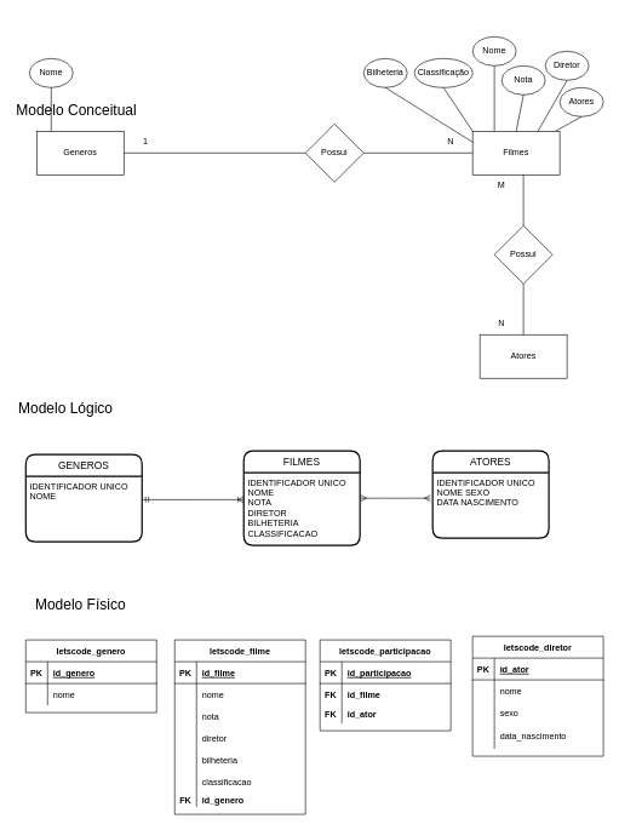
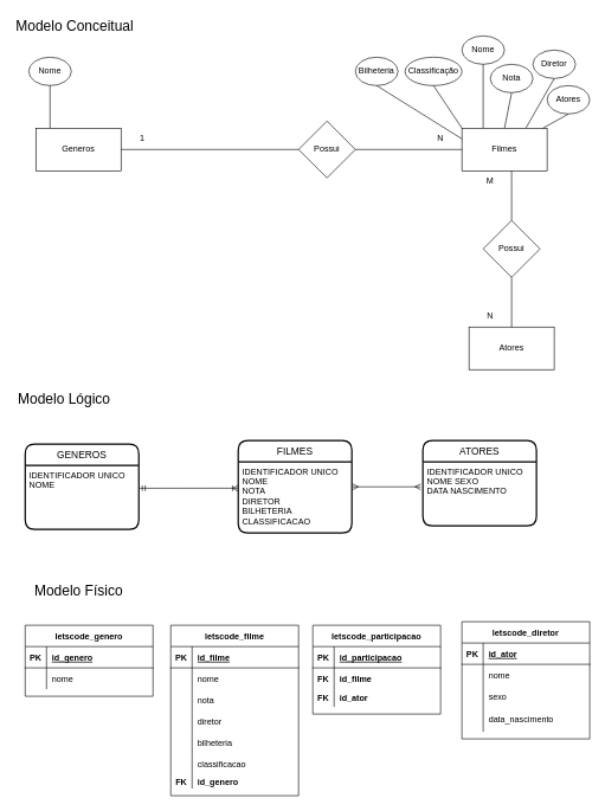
  <mxCell id="0" />
  <mxCell id="1" parent="0" />
  <mxCell id="2" value="Generos" style="rounded=0;whiteSpace=wrap;html=1;" vertex="1" parent="1"><mxGeometry x="50" y="180" width="120" height="60" as="geometry" /></mxCell>
  <mxCell id="3" value="Filmes" style="rounded=0;whiteSpace=wrap;html=1;" vertex="1" parent="1"><mxGeometry x="650" y="180" width="120" height="60" as="geometry" /></mxCell>
  <mxCell id="4" value="Possui" style="rhombus;whiteSpace=wrap;html=1;" vertex="1" parent="1"><mxGeometry x="420" y="170" width="80" height="80" as="geometry" /></mxCell>
  <mxCell id="5" value="" style="endArrow=none;html=1;rounded=0;exitX=1;exitY=0.5;exitDx=0;exitDy=0;entryX=0;entryY=0.5;entryDx=0;entryDy=0;" edge="1" parent="1" source="2" target="4"><mxGeometry width="50" height="50" relative="1" as="geometry"><mxPoint x="290" y="220" as="sourcePoint" /><mxPoint x="340" y="170" as="targetPoint" /></mxGeometry></mxCell>
  <mxCell id="6" value="" style="endArrow=none;html=1;rounded=0;entryX=0;entryY=0.5;entryDx=0;entryDy=0;exitX=1;exitY=0.5;exitDx=0;exitDy=0;" edge="1" parent="1" source="4" target="3"><mxGeometry width="50" height="50" relative="1" as="geometry"><mxPoint x="410" y="280" as="sourcePoint" /><mxPoint x="460" y="230" as="targetPoint" /><Array as="points" /></mxGeometry></mxCell>
  <mxCell id="7" value="N" style="text;html=1;strokeColor=none;fillColor=none;align=center;verticalAlign=middle;whiteSpace=wrap;rounded=0;" vertex="1" parent="1"><mxGeometry x="590" y="180" width="60" height="30" as="geometry" /></mxCell>
  <mxCell id="8" value="1" style="text;html=1;strokeColor=none;fillColor=none;align=center;verticalAlign=middle;whiteSpace=wrap;rounded=0;" vertex="1" parent="1"><mxGeometry x="170" y="180" width="60" height="30" as="geometry" /></mxCell>
  <mxCell id="9" value="GENEROS" style="swimlane;childLayout=stackLayout;horizontal=1;startSize=30;horizontalStack=0;rounded=1;fontSize=14;fontStyle=0;strokeWidth=2;resizeParent=0;resizeLast=1;shadow=0;dashed=0;align=center;" vertex="1" parent="1"><mxGeometry x="35" y="625" width="160" height="120" as="geometry" /></mxCell>
  <mxCell id="10" value="IDENTIFICADOR UNICO&#10;NOME" style="align=left;strokeColor=none;fillColor=none;spacingLeft=4;fontSize=12;verticalAlign=top;resizable=0;rotatable=0;part=1;" vertex="1" parent="9"><mxGeometry y="30" width="160" height="90" as="geometry" /></mxCell>
  <mxCell id="11" value="FILMES" style="swimlane;childLayout=stackLayout;horizontal=1;startSize=30;horizontalStack=0;rounded=1;fontSize=14;fontStyle=0;strokeWidth=2;resizeParent=0;resizeLast=1;shadow=0;dashed=0;align=center;" vertex="1" parent="1"><mxGeometry x="335" y="620" width="160" height="130" as="geometry" /></mxCell>
  <mxCell id="12" value="IDENTIFICADOR UNICO&#10;NOME&#10;NOTA&#10;DIRETOR&#10;BILHETERIA&#10;CLASSIFICACAO" style="align=left;strokeColor=none;fillColor=none;spacingLeft=4;fontSize=12;verticalAlign=top;resizable=0;rotatable=0;part=1;" vertex="1" parent="11"><mxGeometry y="30" width="160" height="100" as="geometry" /></mxCell>
  <mxCell id="13" value="Nome" style="ellipse;whiteSpace=wrap;html=1;" vertex="1" parent="1"><mxGeometry x="40" y="80" width="60" height="40" as="geometry" /></mxCell>
  <mxCell id="14" value="" style="endArrow=none;html=1;rounded=0;entryX=0.5;entryY=1;entryDx=0;entryDy=0;" edge="1" parent="1" target="13"><mxGeometry width="50" height="50" relative="1" as="geometry"><mxPoint x="70" y="180" as="sourcePoint" /><mxPoint x="90" y="130" as="targetPoint" /></mxGeometry></mxCell>
  <mxCell id="15" value="Nome" style="ellipse;whiteSpace=wrap;html=1;" vertex="1" parent="1"><mxGeometry x="650" y="50" width="60" height="40" as="geometry" /></mxCell>
  <mxCell id="16" value="" style="endArrow=none;html=1;rounded=0;entryX=0.5;entryY=1;entryDx=0;entryDy=0;exitX=0.25;exitY=0;exitDx=0;exitDy=0;" edge="1" parent="1" target="15" source="3"><mxGeometry width="50" height="50" relative="1" as="geometry"><mxPoint x="714" y="180" as="sourcePoint" /><mxPoint x="730" y="128.98" as="targetPoint" /></mxGeometry></mxCell>
  <mxCell id="17" value="Nota" style="ellipse;whiteSpace=wrap;html=1;" vertex="1" parent="1"><mxGeometry x="690" y="90" width="60" height="40" as="geometry" /></mxCell>
  <mxCell id="18" value="" style="endArrow=none;html=1;rounded=0;entryX=0.5;entryY=1;entryDx=0;entryDy=0;exitX=0.5;exitY=0;exitDx=0;exitDy=0;" edge="1" parent="1" target="17" source="3"><mxGeometry width="50" height="50" relative="1" as="geometry"><mxPoint x="774" y="180" as="sourcePoint" /><mxPoint x="790" y="128.98" as="targetPoint" /></mxGeometry></mxCell>
  <mxCell id="19" value="Classificação" style="ellipse;whiteSpace=wrap;html=1;" vertex="1" parent="1"><mxGeometry x="570" y="80" width="80" height="40" as="geometry" /></mxCell>
  <mxCell id="20" value="" style="endArrow=none;html=1;rounded=0;entryX=0.5;entryY=1;entryDx=0;entryDy=0;exitX=1;exitY=0;exitDx=0;exitDy=0;" edge="1" parent="1" target="19" source="7"><mxGeometry width="50" height="50" relative="1" as="geometry"><mxPoint x="644" y="181.02" as="sourcePoint" /><mxPoint x="660" y="130" as="targetPoint" /></mxGeometry></mxCell>
  <mxCell id="21" value="Diretor" style="ellipse;whiteSpace=wrap;html=1;" vertex="1" parent="1"><mxGeometry x="750" y="70" width="60" height="40" as="geometry" /></mxCell>
  <mxCell id="22" value="" style="endArrow=none;html=1;rounded=0;entryX=0.5;entryY=1;entryDx=0;entryDy=0;exitX=0.75;exitY=0;exitDx=0;exitDy=0;" edge="1" parent="1" target="21" source="3"><mxGeometry width="50" height="50" relative="1" as="geometry"><mxPoint x="814" y="141.02" as="sourcePoint" /><mxPoint x="830" y="90" as="targetPoint" /></mxGeometry></mxCell>
  <mxCell id="23" value="Atores" style="ellipse;whiteSpace=wrap;html=1;" vertex="1" parent="1"><mxGeometry x="770" y="120" width="60" height="40" as="geometry" /></mxCell>
  <mxCell id="24" value="" style="endArrow=none;html=1;rounded=0;entryX=0.5;entryY=1;entryDx=0;entryDy=0;" edge="1" parent="1" target="23" source="3"><mxGeometry width="50" height="50" relative="1" as="geometry"><mxPoint x="824" y="221.02" as="sourcePoint" /><mxPoint x="840" y="170" as="targetPoint" /></mxGeometry></mxCell>
  <mxCell id="25" value="Bilheteria" style="ellipse;whiteSpace=wrap;html=1;" vertex="1" parent="1"><mxGeometry x="500" y="80" width="60" height="40" as="geometry" /></mxCell>
  <mxCell id="26" value="" style="endArrow=none;html=1;rounded=0;entryX=0.5;entryY=1;entryDx=0;entryDy=0;exitX=0;exitY=0.25;exitDx=0;exitDy=0;" edge="1" parent="1" target="25" source="3"><mxGeometry width="50" height="50" relative="1" as="geometry"><mxPoint x="554" y="181.02" as="sourcePoint" /><mxPoint x="570" y="130" as="targetPoint" /></mxGeometry></mxCell>
- <mxCell id="27" value="&lt;font style=&quot;font-size: 20px&quot;&gt;Modelo &lt;font style=&quot;font-size: 20px&quot;&gt;Conceitual&lt;/font&gt;&lt;/font&gt;" style="text;html=1;strokeColor=none;fillColor=none;align=center;verticalAlign=middle;whiteSpace=wrap;rounded=0;" vertex="1" parent="1"><mxGeometry x="20" y="135" width="170" height="30" as="geometry" /></mxCell>
+ <mxCell id="27" value="&lt;font style=&quot;font-size: 20px&quot;&gt;Modelo &lt;font style=&quot;font-size: 20px&quot;&gt;Conceitual&lt;/font&gt;&lt;/font&gt;" style="text;html=1;strokeColor=none;fillColor=none;align=center;verticalAlign=middle;whiteSpace=wrap;rounded=0;" vertex="1" parent="1"><mxGeometry y="20" width="170" height="30" as="geometry" x="20" /></mxCell>
  <mxCell id="28" value="&lt;font style=&quot;font-size: 20px&quot;&gt;Modelo Lógico&lt;/font&gt;" style="text;html=1;strokeColor=none;fillColor=none;align=center;verticalAlign=middle;whiteSpace=wrap;rounded=0;" vertex="1" parent="1"><mxGeometry y="540" width="140" height="40" as="geometry" x="20" /></mxCell>
  <mxCell id="29" value="Atores" style="rounded=0;whiteSpace=wrap;html=1;" vertex="1" parent="1"><mxGeometry x="660" y="460" width="120" height="60" as="geometry" /></mxCell>
  <mxCell id="30" value="Possui" style="rhombus;whiteSpace=wrap;html=1;" vertex="1" parent="1"><mxGeometry x="680" y="310" width="80" height="80" as="geometry" /></mxCell>
  <mxCell id="31" value="" style="endArrow=none;html=1;rounded=0;entryX=0.5;entryY=1;entryDx=0;entryDy=0;exitX=0.5;exitY=0;exitDx=0;exitDy=0;" edge="1" parent="1" target="30" source="29"><mxGeometry width="50" height="50" relative="1" as="geometry"><mxPoint x="730" y="480" as="sourcePoint" /><mxPoint x="600" y="230" as="targetPoint" /></mxGeometry></mxCell>
  <mxCell id="32" value="" style="endArrow=none;html=1;rounded=0;entryX=0.583;entryY=1;entryDx=0;entryDy=0;exitX=0.5;exitY=0;exitDx=0;exitDy=0;entryPerimeter=0;" edge="1" parent="1" source="30" target="3"><mxGeometry width="50" height="50" relative="1" as="geometry"><mxPoint x="670" y="380" as="sourcePoint" /><mxPoint x="910" y="310" as="targetPoint" /><Array as="points" /></mxGeometry></mxCell>
  <mxCell id="33" value="M" style="text;html=1;strokeColor=none;fillColor=none;align=center;verticalAlign=middle;whiteSpace=wrap;rounded=0;" vertex="1" parent="1"><mxGeometry x="660" y="240" width="60" height="30" as="geometry" /></mxCell>
  <mxCell id="34" value="N" style="text;html=1;strokeColor=none;fillColor=none;align=center;verticalAlign=middle;whiteSpace=wrap;rounded=0;" vertex="1" parent="1"><mxGeometry x="660" y="430" width="60" height="30" as="geometry" /></mxCell>
  <mxCell id="35" value="ATORES" style="swimlane;childLayout=stackLayout;horizontal=1;startSize=30;horizontalStack=0;rounded=1;fontSize=14;fontStyle=0;strokeWidth=2;resizeParent=0;resizeLast=1;shadow=0;dashed=0;align=center;" vertex="1" parent="1"><mxGeometry x="595" y="620" width="160" height="120" as="geometry" /></mxCell>
  <mxCell id="36" value="IDENTIFICADOR UNICO&#10;NOME SEXO&#10;DATA NASCIMENTO" style="align=left;strokeColor=none;fillColor=none;spacingLeft=4;fontSize=12;verticalAlign=top;resizable=0;rotatable=0;part=1;" vertex="1" parent="35"><mxGeometry y="30" width="160" height="90" as="geometry" /></mxCell>
  <mxCell id="37" value="" style="edgeStyle=entityRelationEdgeStyle;fontSize=12;html=1;endArrow=ERmany;startArrow=ERmany;rounded=0;entryX=-0.019;entryY=0.389;entryDx=0;entryDy=0;exitX=1.006;exitY=0.35;exitDx=0;exitDy=0;exitPerimeter=0;entryPerimeter=0;" edge="1" parent="1" source="12" target="36"><mxGeometry width="100" height="100" relative="1" as="geometry"><mxPoint x="495" y="605" as="sourcePoint" /><mxPoint x="595" y="505" as="targetPoint" /></mxGeometry></mxCell>
  <mxCell id="38" value="" style="edgeStyle=entityRelationEdgeStyle;fontSize=12;html=1;endArrow=ERoneToMany;startArrow=ERmandOne;rounded=0;exitX=1.006;exitY=0.356;exitDx=0;exitDy=0;exitPerimeter=0;" edge="1" parent="1" source="10"><mxGeometry width="100" height="100" relative="1" as="geometry"><mxPoint x="325" y="575" as="sourcePoint" /><mxPoint x="335" y="687" as="targetPoint" /></mxGeometry></mxCell>
  <mxCell id="39" value="letscode_genero" style="shape=table;startSize=30;container=1;collapsible=1;childLayout=tableLayout;fixedRows=1;rowLines=0;fontStyle=1;align=center;resizeLast=1;" vertex="1" parent="1"><mxGeometry x="35" y="880" width="180" height="100" as="geometry" /></mxCell>
  <mxCell id="40" value="" style="shape=tableRow;horizontal=0;startSize=0;swimlaneHead=0;swimlaneBody=0;fillColor=none;collapsible=0;dropTarget=0;points=[[0,0.5],[1,0.5]];portConstraint=eastwest;top=0;left=0;right=0;bottom=1;" vertex="1" parent="39"><mxGeometry y="30" width="180" height="30" as="geometry" /></mxCell>
  <mxCell id="41" value="PK" style="shape=partialRectangle;connectable=0;fillColor=none;top=0;left=0;bottom=0;right=0;fontStyle=1;overflow=hidden;" vertex="1" parent="40"><mxGeometry width="30" height="30" as="geometry"><mxRectangle width="30" height="30" as="alternateBounds" /></mxGeometry></mxCell>
  <mxCell id="42" value="id_genero" style="shape=partialRectangle;connectable=0;fillColor=none;top=0;left=0;bottom=0;right=0;align=left;spacingLeft=6;fontStyle=5;overflow=hidden;" vertex="1" parent="40"><mxGeometry x="30" width="150" height="30" as="geometry"><mxRectangle width="150" height="30" as="alternateBounds" /></mxGeometry></mxCell>
  <mxCell id="43" value="" style="shape=tableRow;horizontal=0;startSize=0;swimlaneHead=0;swimlaneBody=0;fillColor=none;collapsible=0;dropTarget=0;points=[[0,0.5],[1,0.5]];portConstraint=eastwest;top=0;left=0;right=0;bottom=0;" vertex="1" parent="39"><mxGeometry y="60" width="180" height="30" as="geometry" /></mxCell>
  <mxCell id="44" value="" style="shape=partialRectangle;connectable=0;fillColor=none;top=0;left=0;bottom=0;right=0;editable=1;overflow=hidden;" vertex="1" parent="43"><mxGeometry width="30" height="30" as="geometry"><mxRectangle width="30" height="30" as="alternateBounds" /></mxGeometry></mxCell>
  <mxCell id="45" value="nome" style="shape=partialRectangle;connectable=0;fillColor=none;top=0;left=0;bottom=0;right=0;align=left;spacingLeft=6;overflow=hidden;" vertex="1" parent="43"><mxGeometry x="30" width="150" height="30" as="geometry"><mxRectangle width="150" height="30" as="alternateBounds" /></mxGeometry></mxCell>
  <mxCell id="46" value="&lt;font style=&quot;font-size: 20px&quot;&gt;Modelo Físico&lt;/font&gt;" style="text;html=1;align=center;verticalAlign=middle;resizable=0;points=[];autosize=1;strokeColor=none;fillColor=none;" vertex="1" parent="1"><mxGeometry x="40" y="820" width="140" height="20" as="geometry" /></mxCell>
  <mxCell id="47" value="letscode_filme" style="shape=table;startSize=30;container=1;collapsible=1;childLayout=tableLayout;fixedRows=1;rowLines=0;fontStyle=1;align=center;resizeLast=1;" vertex="1" parent="1"><mxGeometry x="240" y="880" width="180" height="240" as="geometry" /></mxCell>
  <mxCell id="48" value="" style="shape=tableRow;horizontal=0;startSize=0;swimlaneHead=0;swimlaneBody=0;fillColor=none;collapsible=0;dropTarget=0;points=[[0,0.5],[1,0.5]];portConstraint=eastwest;top=0;left=0;right=0;bottom=1;" vertex="1" parent="47"><mxGeometry y="30" width="180" height="30" as="geometry" /></mxCell>
  <mxCell id="49" value="PK" style="shape=partialRectangle;connectable=0;fillColor=none;top=0;left=0;bottom=0;right=0;fontStyle=1;overflow=hidden;" vertex="1" parent="48"><mxGeometry width="30" height="30" as="geometry"><mxRectangle width="30" height="30" as="alternateBounds" /></mxGeometry></mxCell>
  <mxCell id="50" value="id_filme" style="shape=partialRectangle;connectable=0;fillColor=none;top=0;left=0;bottom=0;right=0;align=left;spacingLeft=6;fontStyle=5;overflow=hidden;" vertex="1" parent="48"><mxGeometry x="30" width="150" height="30" as="geometry"><mxRectangle width="150" height="30" as="alternateBounds" /></mxGeometry></mxCell>
  <mxCell id="51" value="" style="shape=tableRow;horizontal=0;startSize=0;swimlaneHead=0;swimlaneBody=0;fillColor=none;collapsible=0;dropTarget=0;points=[[0,0.5],[1,0.5]];portConstraint=eastwest;top=0;left=0;right=0;bottom=0;" vertex="1" parent="47"><mxGeometry y="60" width="180" height="30" as="geometry" /></mxCell>
  <mxCell id="52" value="" style="shape=partialRectangle;connectable=0;fillColor=none;top=0;left=0;bottom=0;right=0;editable=1;overflow=hidden;" vertex="1" parent="51"><mxGeometry width="30" height="30" as="geometry"><mxRectangle width="30" height="30" as="alternateBounds" /></mxGeometry></mxCell>
  <mxCell id="53" value="nome" style="shape=partialRectangle;connectable=0;fillColor=none;top=0;left=0;bottom=0;right=0;align=left;spacingLeft=6;overflow=hidden;" vertex="1" parent="51"><mxGeometry x="30" width="150" height="30" as="geometry"><mxRectangle width="150" height="30" as="alternateBounds" /></mxGeometry></mxCell>
  <mxCell id="54" value="" style="shape=tableRow;horizontal=0;startSize=0;swimlaneHead=0;swimlaneBody=0;fillColor=none;collapsible=0;dropTarget=0;points=[[0,0.5],[1,0.5]];portConstraint=eastwest;top=0;left=0;right=0;bottom=0;" vertex="1" parent="47"><mxGeometry y="90" width="180" height="30" as="geometry" /></mxCell>
  <mxCell id="55" value="" style="shape=partialRectangle;connectable=0;fillColor=none;top=0;left=0;bottom=0;right=0;editable=1;overflow=hidden;" vertex="1" parent="54"><mxGeometry width="30" height="30" as="geometry"><mxRectangle width="30" height="30" as="alternateBounds" /></mxGeometry></mxCell>
  <mxCell id="56" value="nota" style="shape=partialRectangle;connectable=0;fillColor=none;top=0;left=0;bottom=0;right=0;align=left;spacingLeft=6;overflow=hidden;" vertex="1" parent="54"><mxGeometry x="30" width="150" height="30" as="geometry"><mxRectangle width="150" height="30" as="alternateBounds" /></mxGeometry></mxCell>
  <mxCell id="57" value="" style="shape=tableRow;horizontal=0;startSize=0;swimlaneHead=0;swimlaneBody=0;fillColor=none;collapsible=0;dropTarget=0;points=[[0,0.5],[1,0.5]];portConstraint=eastwest;top=0;left=0;right=0;bottom=0;" vertex="1" parent="47"><mxGeometry y="120" width="180" height="30" as="geometry" /></mxCell>
  <mxCell id="58" value="" style="shape=partialRectangle;connectable=0;fillColor=none;top=0;left=0;bottom=0;right=0;editable=1;overflow=hidden;" vertex="1" parent="57"><mxGeometry width="30" height="30" as="geometry"><mxRectangle width="30" height="30" as="alternateBounds" /></mxGeometry></mxCell>
  <mxCell id="59" value="diretor" style="shape=partialRectangle;connectable=0;fillColor=none;top=0;left=0;bottom=0;right=0;align=left;spacingLeft=6;overflow=hidden;" vertex="1" parent="57"><mxGeometry x="30" width="150" height="30" as="geometry"><mxRectangle width="150" height="30" as="alternateBounds" /></mxGeometry></mxCell>
  <mxCell id="60" value="" style="shape=tableRow;horizontal=0;startSize=0;swimlaneHead=0;swimlaneBody=0;fillColor=none;collapsible=0;dropTarget=0;points=[[0,0.5],[1,0.5]];portConstraint=eastwest;top=0;left=0;right=0;bottom=0;" vertex="1" parent="47"><mxGeometry y="150" width="180" height="30" as="geometry" /></mxCell>
  <mxCell id="61" value="" style="shape=partialRectangle;connectable=0;fillColor=none;top=0;left=0;bottom=0;right=0;editable=1;overflow=hidden;" vertex="1" parent="60"><mxGeometry width="30" height="30" as="geometry"><mxRectangle width="30" height="30" as="alternateBounds" /></mxGeometry></mxCell>
  <mxCell id="62" value="bilheteria" style="shape=partialRectangle;connectable=0;fillColor=none;top=0;left=0;bottom=0;right=0;align=left;spacingLeft=6;overflow=hidden;" vertex="1" parent="60"><mxGeometry x="30" width="150" height="30" as="geometry"><mxRectangle width="150" height="30" as="alternateBounds" /></mxGeometry></mxCell>
  <mxCell id="63" value="" style="shape=tableRow;horizontal=0;startSize=0;swimlaneHead=0;swimlaneBody=0;fillColor=none;collapsible=0;dropTarget=0;points=[[0,0.5],[1,0.5]];portConstraint=eastwest;top=0;left=0;right=0;bottom=0;" vertex="1" parent="47"><mxGeometry y="180" width="180" height="30" as="geometry" /></mxCell>
  <mxCell id="64" value="" style="shape=partialRectangle;connectable=0;fillColor=none;top=0;left=0;bottom=0;right=0;editable=1;overflow=hidden;" vertex="1" parent="63"><mxGeometry width="30" height="30" as="geometry"><mxRectangle width="30" height="30" as="alternateBounds" /></mxGeometry></mxCell>
  <mxCell id="65" value="classificacao" style="shape=partialRectangle;connectable=0;fillColor=none;top=0;left=0;bottom=0;right=0;align=left;spacingLeft=6;overflow=hidden;" vertex="1" parent="63"><mxGeometry x="30" width="150" height="30" as="geometry"><mxRectangle width="150" height="30" as="alternateBounds" /></mxGeometry></mxCell>
  <mxCell id="66" value="" style="shape=tableRow;horizontal=0;startSize=0;swimlaneHead=0;swimlaneBody=0;fillColor=none;collapsible=0;dropTarget=0;points=[[0,0.5],[1,0.5]];portConstraint=eastwest;top=0;left=0;right=0;bottom=0;" vertex="1" parent="47"><mxGeometry y="210" width="180" height="20" as="geometry" /></mxCell>
  <mxCell id="67" value="FK" style="shape=partialRectangle;connectable=0;fillColor=none;top=0;left=0;bottom=0;right=0;editable=1;overflow=hidden;fontStyle=1" vertex="1" parent="66"><mxGeometry width="30" height="20" as="geometry"><mxRectangle width="30" height="20" as="alternateBounds" /></mxGeometry></mxCell>
  <mxCell id="68" value="id_genero" style="shape=partialRectangle;connectable=0;fillColor=none;top=0;left=0;bottom=0;right=0;align=left;spacingLeft=6;overflow=hidden;fontStyle=1" vertex="1" parent="66"><mxGeometry x="30" width="150" height="20" as="geometry"><mxRectangle width="150" height="20" as="alternateBounds" /></mxGeometry></mxCell>
  <mxCell id="69" value="letscode_diretor" style="shape=table;startSize=30;container=1;collapsible=1;childLayout=tableLayout;fixedRows=1;rowLines=0;fontStyle=1;align=center;resizeLast=1;" vertex="1" parent="1"><mxGeometry x="650" y="875" width="180" height="165" as="geometry" /></mxCell>
  <mxCell id="70" value="" style="shape=tableRow;horizontal=0;startSize=0;swimlaneHead=0;swimlaneBody=0;fillColor=none;collapsible=0;dropTarget=0;points=[[0,0.5],[1,0.5]];portConstraint=eastwest;top=0;left=0;right=0;bottom=1;" vertex="1" parent="69"><mxGeometry y="30" width="180" height="30" as="geometry" /></mxCell>
  <mxCell id="71" value="PK" style="shape=partialRectangle;connectable=0;fillColor=none;top=0;left=0;bottom=0;right=0;fontStyle=1;overflow=hidden;" vertex="1" parent="70"><mxGeometry width="30" height="30" as="geometry"><mxRectangle width="30" height="30" as="alternateBounds" /></mxGeometry></mxCell>
  <mxCell id="72" value="id_ator" style="shape=partialRectangle;connectable=0;fillColor=none;top=0;left=0;bottom=0;right=0;align=left;spacingLeft=6;fontStyle=5;overflow=hidden;" vertex="1" parent="70"><mxGeometry x="30" width="150" height="30" as="geometry"><mxRectangle width="150" height="30" as="alternateBounds" /></mxGeometry></mxCell>
  <mxCell id="73" value="" style="shape=tableRow;horizontal=0;startSize=0;swimlaneHead=0;swimlaneBody=0;fillColor=none;collapsible=0;dropTarget=0;points=[[0,0.5],[1,0.5]];portConstraint=eastwest;top=0;left=0;right=0;bottom=0;" vertex="1" parent="69"><mxGeometry y="60" width="180" height="30" as="geometry" /></mxCell>
  <mxCell id="74" value="" style="shape=partialRectangle;connectable=0;fillColor=none;top=0;left=0;bottom=0;right=0;editable=1;overflow=hidden;" vertex="1" parent="73"><mxGeometry width="30" height="30" as="geometry"><mxRectangle width="30" height="30" as="alternateBounds" /></mxGeometry></mxCell>
  <mxCell id="75" value="nome" style="shape=partialRectangle;connectable=0;fillColor=none;top=0;left=0;bottom=0;right=0;align=left;spacingLeft=6;overflow=hidden;" vertex="1" parent="73"><mxGeometry x="30" width="150" height="30" as="geometry"><mxRectangle width="150" height="30" as="alternateBounds" /></mxGeometry></mxCell>
  <mxCell id="76" value="" style="shape=tableRow;horizontal=0;startSize=0;swimlaneHead=0;swimlaneBody=0;fillColor=none;collapsible=0;dropTarget=0;points=[[0,0.5],[1,0.5]];portConstraint=eastwest;top=0;left=0;right=0;bottom=0;" vertex="1" parent="69"><mxGeometry y="90" width="180" height="30" as="geometry" /></mxCell>
  <mxCell id="77" value="" style="shape=partialRectangle;connectable=0;fillColor=none;top=0;left=0;bottom=0;right=0;editable=1;overflow=hidden;" vertex="1" parent="76"><mxGeometry width="30" height="30" as="geometry"><mxRectangle width="30" height="30" as="alternateBounds" /></mxGeometry></mxCell>
  <mxCell id="78" value="sexo" style="shape=partialRectangle;connectable=0;fillColor=none;top=0;left=0;bottom=0;right=0;align=left;spacingLeft=6;overflow=hidden;" vertex="1" parent="76"><mxGeometry x="30" width="150" height="30" as="geometry"><mxRectangle width="150" height="30" as="alternateBounds" /></mxGeometry></mxCell>
  <mxCell id="79" value="" style="shape=tableRow;horizontal=0;startSize=0;swimlaneHead=0;swimlaneBody=0;fillColor=none;collapsible=0;dropTarget=0;points=[[0,0.5],[1,0.5]];portConstraint=eastwest;top=0;left=0;right=0;bottom=0;" vertex="1" parent="69"><mxGeometry y="120" width="180" height="35" as="geometry" /></mxCell>
  <mxCell id="80" value="" style="shape=partialRectangle;connectable=0;fillColor=none;top=0;left=0;bottom=0;right=0;editable=1;overflow=hidden;" vertex="1" parent="79"><mxGeometry width="30" height="35" as="geometry"><mxRectangle width="30" height="35" as="alternateBounds" /></mxGeometry></mxCell>
  <mxCell id="81" value="data_nascimento" style="shape=partialRectangle;connectable=0;fillColor=none;top=0;left=0;bottom=0;right=0;align=left;spacingLeft=6;overflow=hidden;" vertex="1" parent="79"><mxGeometry x="30" width="150" height="35" as="geometry"><mxRectangle width="150" height="35" as="alternateBounds" /></mxGeometry></mxCell>
  <mxCell id="82" value="letscode_participacao" style="shape=table;startSize=30;container=1;collapsible=1;childLayout=tableLayout;fixedRows=1;rowLines=0;fontStyle=1;align=center;resizeLast=1;" vertex="1" parent="1"><mxGeometry x="440" y="880" width="180" height="125" as="geometry" /></mxCell>
  <mxCell id="83" value="" style="shape=tableRow;horizontal=0;startSize=0;swimlaneHead=0;swimlaneBody=0;fillColor=none;collapsible=0;dropTarget=0;points=[[0,0.5],[1,0.5]];portConstraint=eastwest;top=0;left=0;right=0;bottom=1;" vertex="1" parent="82"><mxGeometry y="30" width="180" height="30" as="geometry" /></mxCell>
  <mxCell id="84" value="PK" style="shape=partialRectangle;connectable=0;fillColor=none;top=0;left=0;bottom=0;right=0;fontStyle=1;overflow=hidden;" vertex="1" parent="83"><mxGeometry width="30" height="30" as="geometry"><mxRectangle width="30" height="30" as="alternateBounds" /></mxGeometry></mxCell>
  <mxCell id="85" value="id_participacao" style="shape=partialRectangle;connectable=0;fillColor=none;top=0;left=0;bottom=0;right=0;align=left;spacingLeft=6;fontStyle=5;overflow=hidden;" vertex="1" parent="83"><mxGeometry x="30" width="150" height="30" as="geometry"><mxRectangle width="150" height="30" as="alternateBounds" /></mxGeometry></mxCell>
  <mxCell id="86" value="" style="shape=tableRow;horizontal=0;startSize=0;swimlaneHead=0;swimlaneBody=0;fillColor=none;collapsible=0;dropTarget=0;points=[[0,0.5],[1,0.5]];portConstraint=eastwest;top=0;left=0;right=0;bottom=0;" vertex="1" parent="82"><mxGeometry y="60" width="180" height="30" as="geometry" /></mxCell>
  <mxCell id="87" value="FK" style="shape=partialRectangle;connectable=0;fillColor=none;top=0;left=0;bottom=0;right=0;editable=1;overflow=hidden;fontStyle=1" vertex="1" parent="86"><mxGeometry width="30" height="30" as="geometry"><mxRectangle width="30" height="30" as="alternateBounds" /></mxGeometry></mxCell>
  <mxCell id="88" value="id_filme" style="shape=partialRectangle;connectable=0;fillColor=none;top=0;left=0;bottom=0;right=0;align=left;spacingLeft=6;overflow=hidden;fontStyle=1" vertex="1" parent="86"><mxGeometry x="30" width="150" height="30" as="geometry"><mxRectangle width="150" height="30" as="alternateBounds" /></mxGeometry></mxCell>
  <mxCell id="89" value="" style="shape=tableRow;horizontal=0;startSize=0;swimlaneHead=0;swimlaneBody=0;fillColor=none;collapsible=0;dropTarget=0;points=[[0,0.5],[1,0.5]];portConstraint=eastwest;top=0;left=0;right=0;bottom=0;" vertex="1" parent="82"><mxGeometry y="90" width="180" height="25" as="geometry" /></mxCell>
  <mxCell id="90" value="FK" style="shape=partialRectangle;connectable=0;fillColor=none;top=0;left=0;bottom=0;right=0;editable=1;overflow=hidden;fontStyle=1" vertex="1" parent="89"><mxGeometry width="30" height="25" as="geometry"><mxRectangle width="30" height="25" as="alternateBounds" /></mxGeometry></mxCell>
  <mxCell id="91" value="id_ator" style="shape=partialRectangle;connectable=0;fillColor=none;top=0;left=0;bottom=0;right=0;align=left;spacingLeft=6;overflow=hidden;fontStyle=1" vertex="1" parent="89"><mxGeometry x="30" width="150" height="25" as="geometry"><mxRectangle width="150" height="25" as="alternateBounds" /></mxGeometry></mxCell>
